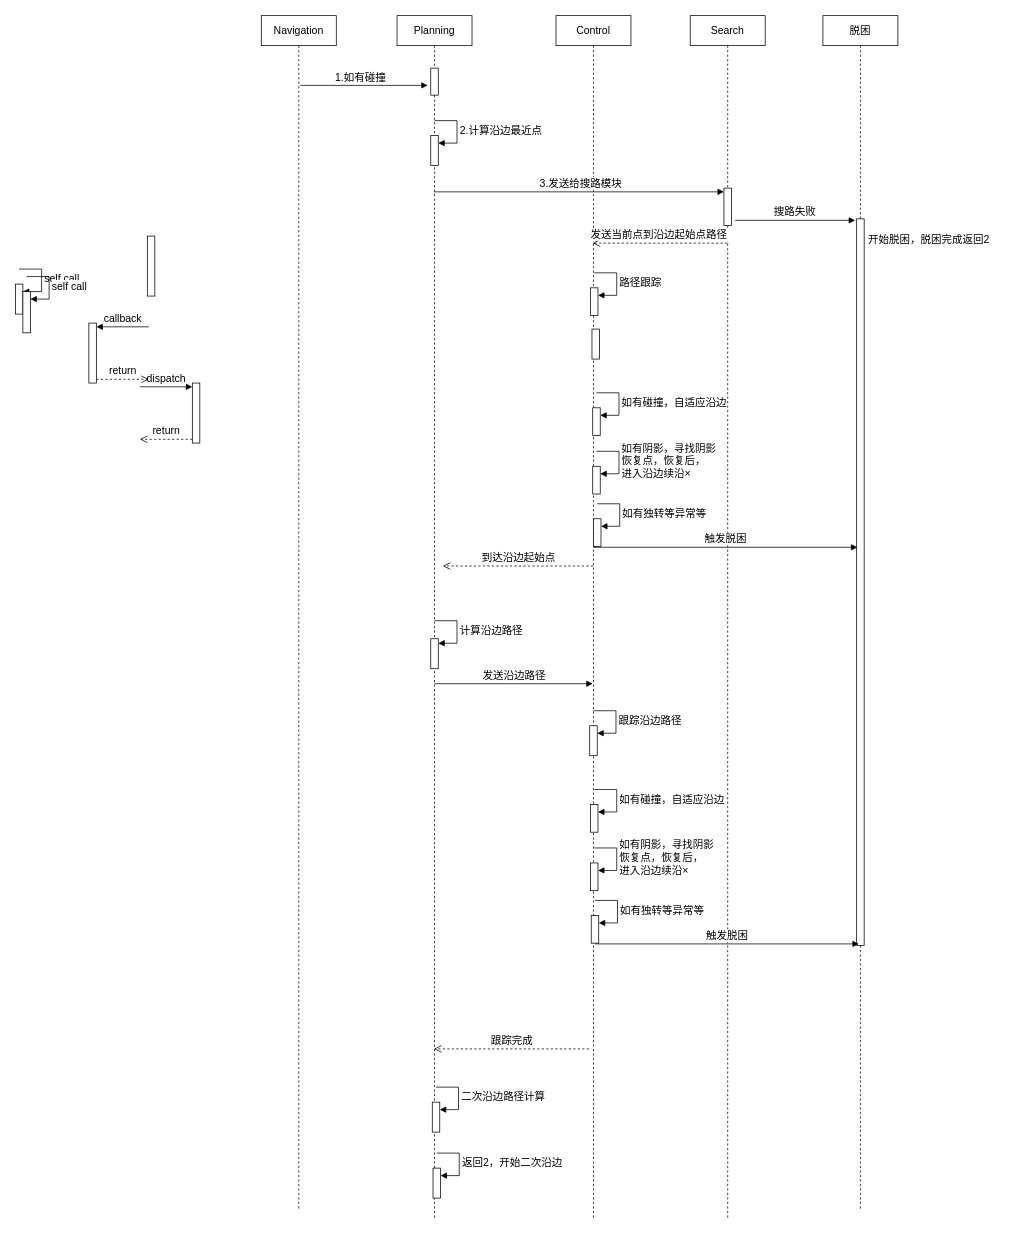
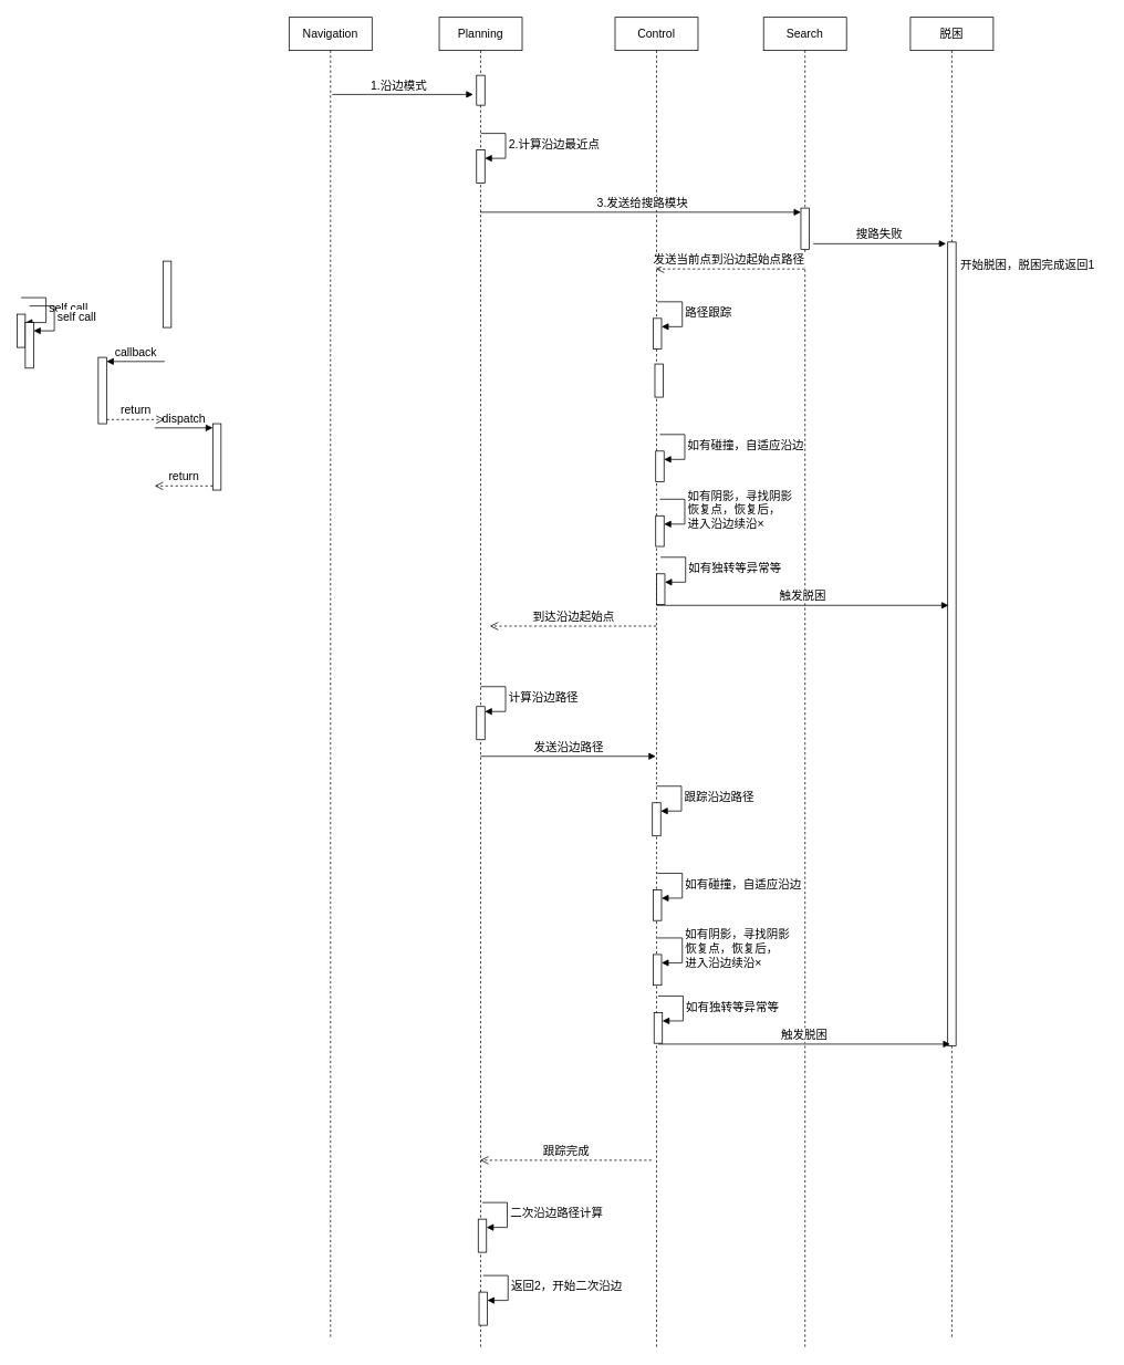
  <mxCell id="0" />
  <mxCell id="1" parent="0" />
  <mxCell id="2" value="Planning" style="shape=umlLifeline;perimeter=lifelinePerimeter;whiteSpace=wrap;html=1;container=1;dropTarget=0;collapsible=0;recursiveResize=0;outlineConnect=0;portConstraint=eastwest;newEdgeStyle={&quot;curved&quot;:0,&quot;rounded&quot;:0};fontSize=14;" vertex="1" parent="1"><mxGeometry x="529" y="20" width="100" height="1603" as="geometry" /></mxCell>
  <mxCell id="3" value="" style="html=1;points=[[0,0,0,0,5],[0,1,0,0,-5],[1,0,0,0,5],[1,1,0,0,-5]];perimeter=orthogonalPerimeter;outlineConnect=0;targetShapes=umlLifeline;portConstraint=eastwest;newEdgeStyle={&quot;curved&quot;:0,&quot;rounded&quot;:0};fontSize=14;" vertex="1" parent="2"><mxGeometry x="45" y="160" width="10" height="40" as="geometry" /></mxCell>
  <mxCell id="4" value="2.计算沿边最近点" style="html=1;align=left;spacingLeft=2;endArrow=block;rounded=0;edgeStyle=orthogonalEdgeStyle;curved=0;rounded=0;fontSize=14;" edge="1" target="3" parent="2"><mxGeometry relative="1" as="geometry"><mxPoint x="50" y="140" as="sourcePoint" /><Array as="points"><mxPoint x="80" y="170" /></Array></mxGeometry></mxCell>
  <mxCell id="5" value="" style="html=1;points=[[0,0,0,0,5],[0,1,0,0,-5],[1,0,0,0,5],[1,1,0,0,-5]];perimeter=orthogonalPerimeter;outlineConnect=0;targetShapes=umlLifeline;portConstraint=eastwest;newEdgeStyle={&quot;curved&quot;:0,&quot;rounded&quot;:0};fontSize=14;" vertex="1" parent="2"><mxGeometry x="45" y="70" width="10" height="36" as="geometry" /></mxCell>
  <mxCell id="6" value="Control" style="shape=umlLifeline;perimeter=lifelinePerimeter;whiteSpace=wrap;html=1;container=1;dropTarget=0;collapsible=0;recursiveResize=0;outlineConnect=0;portConstraint=eastwest;newEdgeStyle={&quot;curved&quot;:0,&quot;rounded&quot;:0};fontSize=14;" vertex="1" parent="1"><mxGeometry x="741" y="20" width="100" height="1603" as="geometry" /></mxCell>
  <mxCell id="7" value="" style="html=1;points=[[0,0,0,0,5],[0,1,0,0,-5],[1,0,0,0,5],[1,1,0,0,-5]];perimeter=orthogonalPerimeter;outlineConnect=0;targetShapes=umlLifeline;portConstraint=eastwest;newEdgeStyle={&quot;curved&quot;:0,&quot;rounded&quot;:0};fontSize=14;" vertex="1" parent="6"><mxGeometry x="46" y="363" width="10" height="37" as="geometry" /></mxCell>
  <mxCell id="8" value="路径跟踪" style="html=1;align=left;spacingLeft=2;endArrow=block;rounded=0;edgeStyle=orthogonalEdgeStyle;curved=0;rounded=0;fontSize=14;" edge="1" target="7" parent="6"><mxGeometry relative="1" as="geometry"><mxPoint x="51" y="343" as="sourcePoint" /><Array as="points"><mxPoint x="81" y="373" /></Array></mxGeometry></mxCell>
  <mxCell id="9" value="Search" style="shape=umlLifeline;perimeter=lifelinePerimeter;whiteSpace=wrap;html=1;container=1;dropTarget=0;collapsible=0;recursiveResize=0;outlineConnect=0;portConstraint=eastwest;newEdgeStyle={&quot;curved&quot;:0,&quot;rounded&quot;:0};fontSize=14;" vertex="1" parent="1"><mxGeometry x="920" y="20" width="100" height="1603" as="geometry" /></mxCell>
  <mxCell id="10" value="" style="html=1;points=[[0,0,0,0,5],[0,1,0,0,-5],[1,0,0,0,5],[1,1,0,0,-5]];perimeter=orthogonalPerimeter;outlineConnect=0;targetShapes=umlLifeline;portConstraint=eastwest;newEdgeStyle={&quot;curved&quot;:0,&quot;rounded&quot;:0};fontSize=14;" vertex="1" parent="9"><mxGeometry x="45" y="230" width="10" height="50" as="geometry" /></mxCell>
  <mxCell id="11" value="" style="html=1;points=[[0,0,0,0,5],[0,1,0,0,-5],[1,0,0,0,5],[1,1,0,0,-5]];perimeter=orthogonalPerimeter;outlineConnect=0;targetShapes=umlLifeline;portConstraint=eastwest;newEdgeStyle={&quot;curved&quot;:0,&quot;rounded&quot;:0};fontSize=14;" vertex="1" parent="1"><mxGeometry x="256" y="510" width="10" height="80" as="geometry" /></mxCell>
  <mxCell id="12" value="dispatch" style="html=1;verticalAlign=bottom;endArrow=block;curved=0;rounded=0;entryX=0;entryY=0;entryDx=0;entryDy=5;fontSize=14;" edge="1" target="11" parent="1"><mxGeometry relative="1" as="geometry"><mxPoint x="186" y="515" as="sourcePoint" /></mxGeometry></mxCell>
  <mxCell id="13" value="return" style="html=1;verticalAlign=bottom;endArrow=open;dashed=1;endSize=8;curved=0;rounded=0;exitX=0;exitY=1;exitDx=0;exitDy=-5;fontSize=14;" edge="1" source="11" parent="1"><mxGeometry relative="1" as="geometry"><mxPoint x="186" y="585" as="targetPoint" /></mxGeometry></mxCell>
  <mxCell id="14" value="" style="html=1;points=[[0,0,0,0,5],[0,1,0,0,-5],[1,0,0,0,5],[1,1,0,0,-5]];perimeter=orthogonalPerimeter;outlineConnect=0;targetShapes=umlLifeline;portConstraint=eastwest;newEdgeStyle={&quot;curved&quot;:0,&quot;rounded&quot;:0};fontSize=14;" vertex="1" parent="1"><mxGeometry x="20" y="378" width="10" height="40" as="geometry" /></mxCell>
  <mxCell id="15" value="self call" style="html=1;align=left;spacingLeft=2;endArrow=block;rounded=0;edgeStyle=orthogonalEdgeStyle;curved=0;rounded=0;fontSize=14;" edge="1" target="14" parent="1"><mxGeometry relative="1" as="geometry"><mxPoint x="25" y="358" as="sourcePoint" /><Array as="points"><mxPoint x="55" y="388" /></Array></mxGeometry></mxCell>
  <mxCell id="16" value="" style="html=1;points=[[0,0,0,0,5],[0,1,0,0,-5],[1,0,0,0,5],[1,1,0,0,-5]];perimeter=orthogonalPerimeter;outlineConnect=0;targetShapes=umlLifeline;portConstraint=eastwest;newEdgeStyle={&quot;curved&quot;:0,&quot;rounded&quot;:0};fontSize=14;" vertex="1" parent="1"><mxGeometry x="196" y="314" width="10" height="80" as="geometry" /></mxCell>
  <mxCell id="17" value="" style="html=1;points=[[0,0,0,0,5],[0,1,0,0,-5],[1,0,0,0,5],[1,1,0,0,-5]];perimeter=orthogonalPerimeter;outlineConnect=0;targetShapes=umlLifeline;portConstraint=eastwest;newEdgeStyle={&quot;curved&quot;:0,&quot;rounded&quot;:0};fontSize=14;" vertex="1" parent="1"><mxGeometry x="118" y="430" width="10" height="80" as="geometry" /></mxCell>
  <mxCell id="18" value="callback" style="html=1;verticalAlign=bottom;endArrow=block;curved=0;rounded=0;entryX=1;entryY=0;entryDx=0;entryDy=5;fontSize=14;" edge="1" target="17" parent="1"><mxGeometry relative="1" as="geometry"><mxPoint x="198" y="435" as="sourcePoint" /></mxGeometry></mxCell>
  <mxCell id="19" value="return" style="html=1;verticalAlign=bottom;endArrow=open;dashed=1;endSize=8;curved=0;rounded=0;exitX=1;exitY=1;exitDx=0;exitDy=-5;fontSize=14;" edge="1" source="17" parent="1"><mxGeometry relative="1" as="geometry"><mxPoint x="198" y="505" as="targetPoint" /></mxGeometry></mxCell>
  <mxCell id="20" value="Navigation" style="shape=umlLifeline;perimeter=lifelinePerimeter;whiteSpace=wrap;html=1;container=1;dropTarget=0;collapsible=0;recursiveResize=0;outlineConnect=0;portConstraint=eastwest;newEdgeStyle={&quot;curved&quot;:0,&quot;rounded&quot;:0};fontSize=14;" vertex="1" parent="1"><mxGeometry x="348" y="20" width="100" height="1593" as="geometry" /></mxCell>
- <mxCell id="21" value="1.如有碰撞" style="text;html=1;align=center;verticalAlign=middle;resizable=0;points=[];autosize=1;strokeColor=none;fillColor=none;fontSize=14;" vertex="1" parent="1"><mxGeometry x="435" y="87" width="90" height="30" as="geometry" /></mxCell>
+ <mxCell id="21" value="1.沿边模式" style="text;html=1;align=center;verticalAlign=middle;resizable=0;points=[];autosize=1;strokeColor=none;fillColor=none;fontSize=14;" vertex="1" parent="1"><mxGeometry x="435" y="87" width="90" height="30" as="geometry" /></mxCell>
  <mxCell id="22" value="" style="html=1;verticalAlign=bottom;endArrow=block;curved=0;rounded=0;entryX=0;entryY=0;entryDx=0;entryDy=5;fontSize=14;" edge="1" target="10" parent="1" source="2"><mxGeometry relative="1" as="geometry"><mxPoint x="951" y="258" as="sourcePoint" /></mxGeometry></mxCell>
  <mxCell id="23" value="3.发送给搜路模块" style="edgeLabel;html=1;align=center;verticalAlign=middle;resizable=0;points=[];fontSize=14;" vertex="1" connectable="0" parent="22"><mxGeometry x="-0.023" y="-1" relative="1" as="geometry"><mxPoint x="6" y="-13" as="offset" /></mxGeometry></mxCell>
  <mxCell id="24" value="脱困" style="shape=umlLifeline;perimeter=lifelinePerimeter;whiteSpace=wrap;html=1;container=1;dropTarget=0;collapsible=0;recursiveResize=0;outlineConnect=0;portConstraint=eastwest;newEdgeStyle={&quot;curved&quot;:0,&quot;rounded&quot;:0};fontSize=14;" vertex="1" parent="1"><mxGeometry x="1097" y="20" width="100" height="1593" as="geometry" /></mxCell>
  <mxCell id="25" value="" style="html=1;points=[[0,0,0,0,5],[0,1,0,0,-5],[1,0,0,0,5],[1,1,0,0,-5]];perimeter=orthogonalPerimeter;outlineConnect=0;targetShapes=umlLifeline;portConstraint=eastwest;newEdgeStyle={&quot;curved&quot;:0,&quot;rounded&quot;:0};fontSize=14;" vertex="1" parent="24"><mxGeometry x="45" y="271" width="10" height="969" as="geometry" /></mxCell>
  <mxCell id="26" value="" style="endArrow=block;endFill=1;html=1;edgeStyle=orthogonalEdgeStyle;align=left;verticalAlign=top;rounded=0;fontSize=14;" edge="1" parent="1"><mxGeometry x="-1" relative="1" as="geometry"><mxPoint x="980" y="293" as="sourcePoint" /><mxPoint x="1140" y="293" as="targetPoint" /></mxGeometry></mxCell>
  <mxCell id="27" value="搜路失败" style="edgeLabel;resizable=0;html=1;align=left;verticalAlign=bottom;fontSize=14;" connectable="0" vertex="1" parent="26"><mxGeometry x="-1" relative="1" as="geometry"><mxPoint x="50" y="-2" as="offset" /></mxGeometry></mxCell>
- <mxCell id="28" value="开始脱困，脱困完成返回2" style="text;html=1;align=center;verticalAlign=middle;resizable=0;points=[];autosize=1;strokeColor=none;fillColor=none;fontSize=14;" vertex="1" parent="1"><mxGeometry x="1143" y="304" width="190" height="30" as="geometry" /></mxCell>
+ <mxCell id="28" value="开始脱困，脱困完成返回1" style="text;html=1;align=center;verticalAlign=middle;resizable=0;points=[];autosize=1;strokeColor=none;fillColor=none;fontSize=14;" vertex="1" parent="1"><mxGeometry x="1143" y="304" width="190" height="30" as="geometry" /></mxCell>
  <mxCell id="29" value="发送当前点到沿边起始点路径&amp;nbsp;" style="html=1;verticalAlign=bottom;endArrow=open;dashed=1;endSize=8;curved=0;rounded=0;fontSize=14;" edge="1" parent="1"><mxGeometry relative="1" as="geometry"><mxPoint x="969.5" y="323.41" as="sourcePoint" /><mxPoint x="790" y="323.41" as="targetPoint" /></mxGeometry></mxCell>
  <mxCell id="30" value="" style="html=1;points=[[0,0,0,0,5],[0,1,0,0,-5],[1,0,0,0,5],[1,1,0,0,-5]];perimeter=orthogonalPerimeter;outlineConnect=0;targetShapes=umlLifeline;portConstraint=eastwest;newEdgeStyle={&quot;curved&quot;:0,&quot;rounded&quot;:0};fontSize=14;" vertex="1" parent="1"><mxGeometry x="30" y="388" width="10" height="55" as="geometry" /></mxCell>
  <mxCell id="31" value="self call" style="html=1;align=left;spacingLeft=2;endArrow=block;rounded=0;edgeStyle=orthogonalEdgeStyle;curved=0;rounded=0;fontSize=14;" edge="1" parent="1" target="30"><mxGeometry relative="1" as="geometry"><mxPoint x="35" y="368" as="sourcePoint" /><Array as="points"><mxPoint x="65" y="398" /></Array></mxGeometry></mxCell>
  <mxCell id="32" value="到达沿边起始点" style="html=1;verticalAlign=bottom;endArrow=open;dashed=1;endSize=8;curved=0;rounded=0;fontSize=14;" edge="1" parent="1"><mxGeometry relative="1" as="geometry"><mxPoint x="790.5" y="754" as="sourcePoint" /><mxPoint x="590" y="754" as="targetPoint" /></mxGeometry></mxCell>
  <mxCell id="33" value="" style="html=1;points=[[0,0,0,0,5],[0,1,0,0,-5],[1,0,0,0,5],[1,1,0,0,-5]];perimeter=orthogonalPerimeter;outlineConnect=0;targetShapes=umlLifeline;portConstraint=eastwest;newEdgeStyle={&quot;curved&quot;:0,&quot;rounded&quot;:0};fontSize=14;" vertex="1" parent="1"><mxGeometry x="574" y="851" width="10" height="40" as="geometry" /></mxCell>
  <mxCell id="34" value="计算沿边路径" style="html=1;align=left;spacingLeft=2;endArrow=block;rounded=0;edgeStyle=orthogonalEdgeStyle;curved=0;rounded=0;fontSize=14;" edge="1" parent="1"><mxGeometry relative="1" as="geometry"><mxPoint x="579" y="827" as="sourcePoint" /><Array as="points"><mxPoint x="609" y="857" /></Array><mxPoint x="584" y="857" as="targetPoint" /></mxGeometry></mxCell>
  <mxCell id="35" value="发送沿边路径" style="html=1;verticalAlign=bottom;endArrow=block;curved=0;rounded=0;fontSize=14;" edge="1" parent="1"><mxGeometry relative="1" as="geometry"><mxPoint x="579" y="911" as="sourcePoint" /><mxPoint x="790" y="911" as="targetPoint" /></mxGeometry></mxCell>
  <mxCell id="36" value="" style="html=1;points=[[0,0,0,0,5],[0,1,0,0,-5],[1,0,0,0,5],[1,1,0,0,-5]];perimeter=orthogonalPerimeter;outlineConnect=0;targetShapes=umlLifeline;portConstraint=eastwest;newEdgeStyle={&quot;curved&quot;:0,&quot;rounded&quot;:0};fontSize=14;" vertex="1" parent="1"><mxGeometry x="786" y="967" width="10" height="40" as="geometry" /></mxCell>
  <mxCell id="37" value="跟踪沿边路径" style="html=1;align=left;spacingLeft=2;endArrow=block;rounded=0;edgeStyle=orthogonalEdgeStyle;curved=0;rounded=0;fontSize=14;" edge="1" parent="1" target="36"><mxGeometry relative="1" as="geometry"><mxPoint x="791" y="947" as="sourcePoint" /><Array as="points"><mxPoint x="821" y="977" /></Array></mxGeometry></mxCell>
  <mxCell id="38" value="跟踪完成" style="html=1;verticalAlign=bottom;endArrow=open;dashed=1;endSize=8;curved=0;rounded=0;fontSize=14;" edge="1" parent="1"><mxGeometry relative="1" as="geometry"><mxPoint x="785" y="1398" as="sourcePoint" /><mxPoint x="578.324" y="1398" as="targetPoint" /></mxGeometry></mxCell>
  <mxCell id="39" value="" style="html=1;verticalAlign=bottom;endArrow=block;curved=0;rounded=0;fontSize=14;" edge="1" parent="1"><mxGeometry width="80" relative="1" as="geometry"><mxPoint x="400" y="113" as="sourcePoint" /><mxPoint x="570" y="113" as="targetPoint" /></mxGeometry></mxCell>
  <mxCell id="40" value="" style="html=1;points=[[0,0,0,0,5],[0,1,0,0,-5],[1,0,0,0,5],[1,1,0,0,-5]];perimeter=orthogonalPerimeter;outlineConnect=0;targetShapes=umlLifeline;portConstraint=eastwest;newEdgeStyle={&quot;curved&quot;:0,&quot;rounded&quot;:0};fontSize=14;" vertex="1" parent="1"><mxGeometry x="576" y="1469" width="10" height="40" as="geometry" /></mxCell>
  <mxCell id="41" value="二次沿边路径计算" style="html=1;align=left;spacingLeft=2;endArrow=block;rounded=0;edgeStyle=orthogonalEdgeStyle;curved=0;rounded=0;fontSize=14;" edge="1" parent="1" target="40"><mxGeometry relative="1" as="geometry"><mxPoint x="581" y="1449" as="sourcePoint" /><Array as="points"><mxPoint x="611" y="1479" /></Array></mxGeometry></mxCell>
  <mxCell id="42" value="" style="html=1;points=[[0,0,0,0,5],[0,1,0,0,-5],[1,0,0,0,5],[1,1,0,0,-5]];perimeter=orthogonalPerimeter;outlineConnect=0;targetShapes=umlLifeline;portConstraint=eastwest;newEdgeStyle={&quot;curved&quot;:0,&quot;rounded&quot;:0};fontSize=14;" vertex="1" parent="1"><mxGeometry x="577" y="1557" width="10" height="40" as="geometry" /></mxCell>
  <mxCell id="43" value="返回2，开始二次沿边" style="html=1;align=left;spacingLeft=2;endArrow=block;rounded=0;edgeStyle=orthogonalEdgeStyle;curved=0;rounded=0;fontSize=14;" edge="1" parent="1" target="42"><mxGeometry relative="1" as="geometry"><mxPoint x="582" y="1537" as="sourcePoint" /><Array as="points"><mxPoint x="612" y="1567" /></Array></mxGeometry></mxCell>
  <mxCell id="44" value="" style="html=1;points=[[0,0,0,0,5],[0,1,0,0,-5],[1,0,0,0,5],[1,1,0,0,-5]];perimeter=orthogonalPerimeter;outlineConnect=0;targetShapes=umlLifeline;portConstraint=eastwest;newEdgeStyle={&quot;curved&quot;:0,&quot;rounded&quot;:0};fontSize=14;" vertex="1" parent="1"><mxGeometry x="787" y="1072" width="10" height="37" as="geometry" /></mxCell>
  <mxCell id="45" value="如有碰撞，自适应沿边" style="html=1;align=left;spacingLeft=2;endArrow=block;rounded=0;edgeStyle=orthogonalEdgeStyle;curved=0;rounded=0;fontSize=14;" edge="1" parent="1" target="44"><mxGeometry relative="1" as="geometry"><mxPoint x="792" y="1052" as="sourcePoint" /><Array as="points"><mxPoint x="822" y="1082" /></Array></mxGeometry></mxCell>
  <mxCell id="46" value="" style="html=1;points=[[0,0,0,0,5],[0,1,0,0,-5],[1,0,0,0,5],[1,1,0,0,-5]];perimeter=orthogonalPerimeter;outlineConnect=0;targetShapes=umlLifeline;portConstraint=eastwest;newEdgeStyle={&quot;curved&quot;:0,&quot;rounded&quot;:0};fontSize=14;" vertex="1" parent="1"><mxGeometry x="787" y="1150" width="10" height="37" as="geometry" /></mxCell>
  <mxCell id="47" value="如有阴影，寻找阴影&lt;br&gt;恢复点，恢复后，&lt;br&gt;进入沿边续沿×" style="html=1;align=left;spacingLeft=2;endArrow=block;rounded=0;edgeStyle=orthogonalEdgeStyle;curved=0;rounded=0;fontSize=14;" edge="1" parent="1" target="46"><mxGeometry relative="1" as="geometry"><mxPoint x="792" y="1130" as="sourcePoint" /><Array as="points"><mxPoint x="822" y="1160" /></Array></mxGeometry></mxCell>
  <mxCell id="48" value="" style="html=1;points=[[0,0,0,0,5],[0,1,0,0,-5],[1,0,0,0,5],[1,1,0,0,-5]];perimeter=orthogonalPerimeter;outlineConnect=0;targetShapes=umlLifeline;portConstraint=eastwest;newEdgeStyle={&quot;curved&quot;:0,&quot;rounded&quot;:0};fontSize=14;" vertex="1" parent="1"><mxGeometry x="788" y="1220" width="10" height="37" as="geometry" /></mxCell>
  <mxCell id="49" value="如有独转等异常等" style="html=1;align=left;spacingLeft=2;endArrow=block;rounded=0;edgeStyle=orthogonalEdgeStyle;curved=0;rounded=0;fontSize=14;" edge="1" parent="1" target="48"><mxGeometry relative="1" as="geometry"><mxPoint x="793" y="1200" as="sourcePoint" /><Array as="points"><mxPoint x="823" y="1230" /></Array></mxGeometry></mxCell>
  <mxCell id="50" value="触发脱困" style="html=1;verticalAlign=bottom;endArrow=block;curved=0;rounded=0;fontSize=14;" edge="1" parent="1"><mxGeometry relative="1" as="geometry"><mxPoint x="793" y="1258" as="sourcePoint" /><mxPoint x="1145" y="1258" as="targetPoint" /></mxGeometry></mxCell>
  <mxCell id="51" value="" style="html=1;points=[[0,0,0,0,5],[0,1,0,0,-5],[1,0,0,0,5],[1,1,0,0,-5]];perimeter=orthogonalPerimeter;outlineConnect=0;targetShapes=umlLifeline;portConstraint=eastwest;newEdgeStyle={&quot;curved&quot;:0,&quot;rounded&quot;:0};fontSize=14;" vertex="1" parent="1"><mxGeometry x="789" y="438" width="10" height="40" as="geometry" /></mxCell>
  <mxCell id="52" value="" style="html=1;points=[[0,0,0,0,5],[0,1,0,0,-5],[1,0,0,0,5],[1,1,0,0,-5]];perimeter=orthogonalPerimeter;outlineConnect=0;targetShapes=umlLifeline;portConstraint=eastwest;newEdgeStyle={&quot;curved&quot;:0,&quot;rounded&quot;:0};fontSize=14;" vertex="1" parent="1"><mxGeometry x="790" y="543" width="10" height="37" as="geometry" /></mxCell>
  <mxCell id="53" value="如有碰撞，自适应沿边" style="html=1;align=left;spacingLeft=2;endArrow=block;rounded=0;edgeStyle=orthogonalEdgeStyle;curved=0;rounded=0;fontSize=14;" edge="1" parent="1" target="52"><mxGeometry relative="1" as="geometry"><mxPoint x="795" y="523" as="sourcePoint" /><Array as="points"><mxPoint x="825" y="553" /></Array></mxGeometry></mxCell>
  <mxCell id="54" value="" style="html=1;points=[[0,0,0,0,5],[0,1,0,0,-5],[1,0,0,0,5],[1,1,0,0,-5]];perimeter=orthogonalPerimeter;outlineConnect=0;targetShapes=umlLifeline;portConstraint=eastwest;newEdgeStyle={&quot;curved&quot;:0,&quot;rounded&quot;:0};fontSize=14;" vertex="1" parent="1"><mxGeometry x="790" y="621" width="10" height="37" as="geometry" /></mxCell>
  <mxCell id="55" value="如有阴影，寻找阴影&lt;br&gt;恢复点，恢复后，&lt;br&gt;进入沿边续沿×" style="html=1;align=left;spacingLeft=2;endArrow=block;rounded=0;edgeStyle=orthogonalEdgeStyle;curved=0;rounded=0;fontSize=14;" edge="1" parent="1" target="54"><mxGeometry relative="1" as="geometry"><mxPoint x="795" y="601" as="sourcePoint" /><Array as="points"><mxPoint x="825" y="631" /></Array></mxGeometry></mxCell>
  <mxCell id="56" value="" style="html=1;points=[[0,0,0,0,5],[0,1,0,0,-5],[1,0,0,0,5],[1,1,0,0,-5]];perimeter=orthogonalPerimeter;outlineConnect=0;targetShapes=umlLifeline;portConstraint=eastwest;newEdgeStyle={&quot;curved&quot;:0,&quot;rounded&quot;:0};fontSize=14;" vertex="1" parent="1"><mxGeometry x="791" y="691" width="10" height="37" as="geometry" /></mxCell>
  <mxCell id="57" value="如有独转等异常等" style="html=1;align=left;spacingLeft=2;endArrow=block;rounded=0;edgeStyle=orthogonalEdgeStyle;curved=0;rounded=0;fontSize=14;" edge="1" parent="1" target="56"><mxGeometry relative="1" as="geometry"><mxPoint x="796" y="671" as="sourcePoint" /><Array as="points"><mxPoint x="826" y="701" /></Array></mxGeometry></mxCell>
  <mxCell id="58" value="触发脱困" style="html=1;verticalAlign=bottom;endArrow=block;curved=0;rounded=0;fontSize=14;" edge="1" parent="1"><mxGeometry relative="1" as="geometry"><mxPoint x="791" y="729" as="sourcePoint" /><mxPoint x="1143" y="729" as="targetPoint" /></mxGeometry></mxCell>
